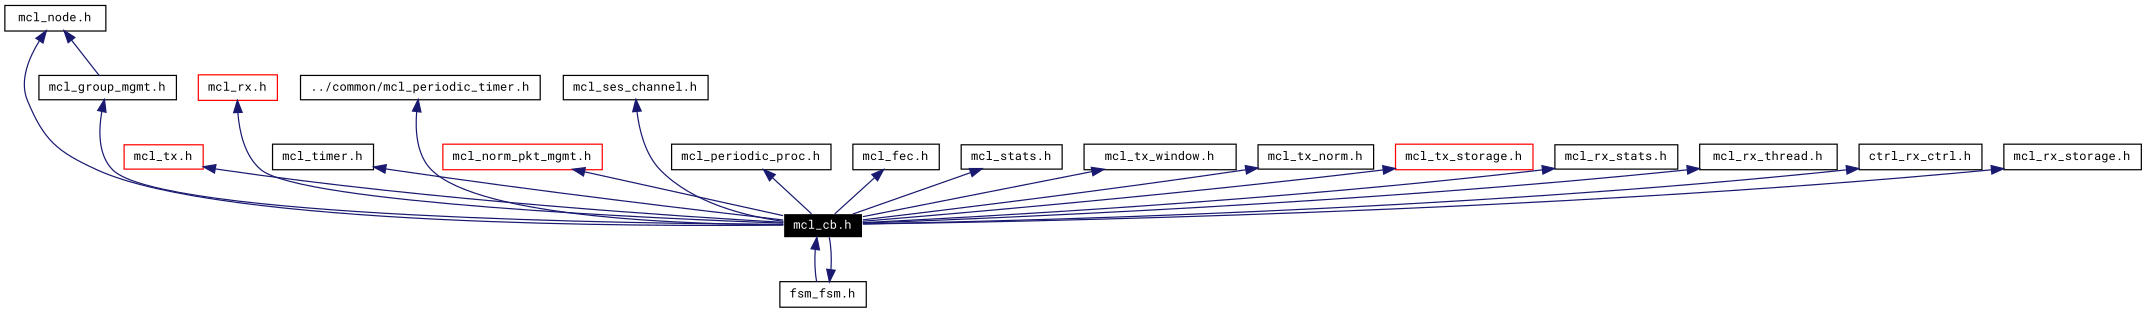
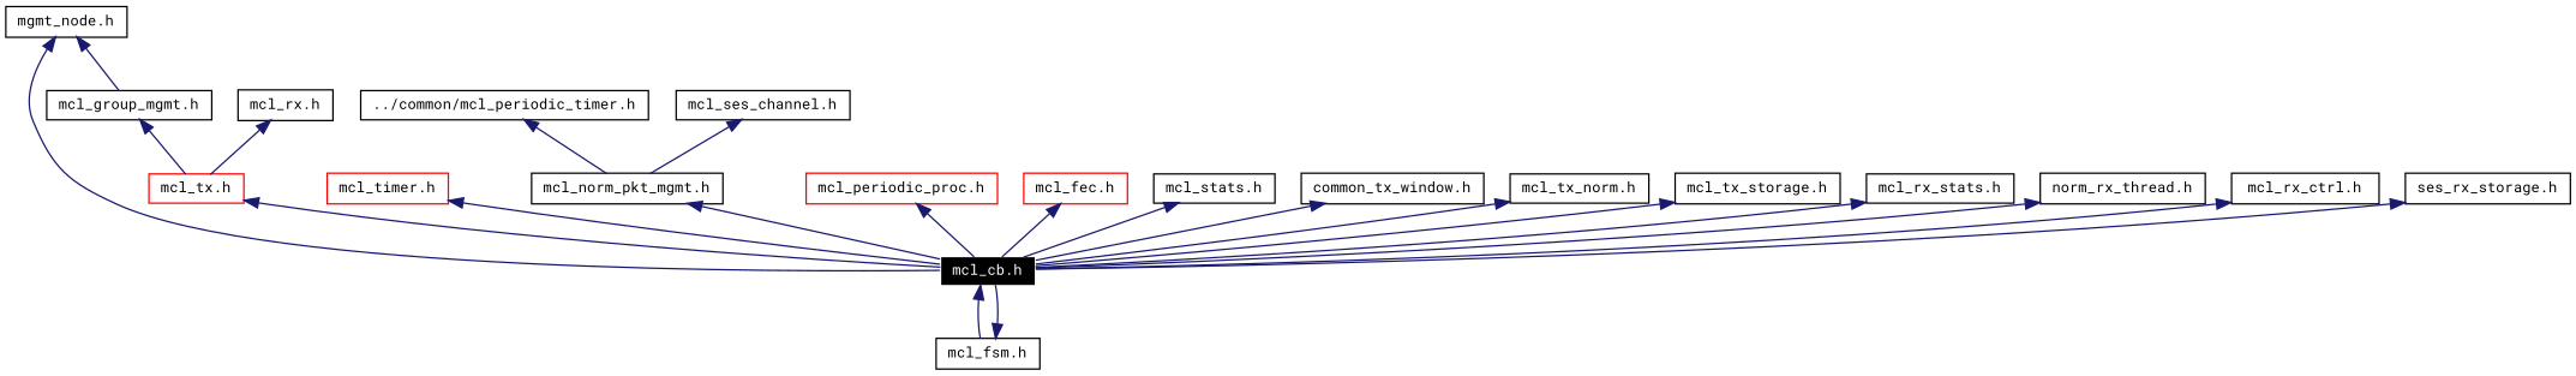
  digraph {
    fontname="Roboto Mono"
    node [color=black fontname="Roboto Mono" fontsize=10 shape=record]
    edge [color=midnightblue dir=back fontname="Roboto Mono" fontsize=10 labelfontname=Helvetica labelfontsize=10 style=solid]
    n1 [color=white fillcolor=black fontcolor=white height=0.2 label="mcl_cb.h" style=filled width=0.4]
-   n2 [height=0.2 label="fsm_fsm.h" width=0.4]
-   n3 [height=0.2 label="mcl_node.h" width=0.4]
+   n2 [height=0.2 label="mcl_fsm.h" width=0.4]
+   n3 [height=0.2 label="mgmt_node.h" width=0.4]
    n4 [height=0.2 label="mcl_group_mgmt.h" width=0.4]
-   n5 [height=0.2 label="mcl_timer.h" width=0.4]
+   n5 [color=red height=0.2 label="mcl_timer.h" width=0.4]
    n6 [height=0.2 label="../common/mcl_periodic_timer.h" width=0.4]
-   n7 [height=0.2 label="mcl_periodic_proc.h" width=0.4]
-   n8 [height=0.2 label="mcl_fec.h" width=0.4]
+   n7 [color=red height=0.2 label="mcl_periodic_proc.h" width=0.4]
+   n8 [color=red height=0.2 label="mcl_fec.h" width=0.4]
    n9 [height=0.2 label="mcl_stats.h" width=0.4]
    n10 [height=0.2 label="mcl_ses_channel.h" width=0.4]
-   n11 [color=red height=0.2 label="mcl_norm_pkt_mgmt.h" width=0.4]
+   n11 [height=0.2 label="mcl_norm_pkt_mgmt.h" width=0.4]
    n12 [color=red height=0.2 label="mcl_tx.h" width=0.4]
-   n13 [height=0.2 label="mcl_tx_window.h" width=0.4]
+   n13 [height=0.2 label="common_tx_window.h" width=0.4]
    n14 [height=0.2 label="mcl_tx_norm.h" width=0.4]
-   n15 [color=red height=0.2 label="mcl_tx_storage.h" width=0.4]
-   n16 [color=red height=0.2 label="mcl_rx.h" width=0.4]
+   n15 [height=0.2 label="mcl_tx_storage.h" width=0.4]
+   n16 [height=0.2 label="mcl_rx.h" width=0.4]
    n17 [height=0.2 label="mcl_rx_stats.h" width=0.4]
-   n18 [height=0.2 label="mcl_rx_thread.h" width=0.4]
-   n19 [height=0.2 label="ctrl_rx_ctrl.h" width=0.4]
-   n20 [height=0.2 label="mcl_rx_storage.h" width=0.4]
+   n18 [height=0.2 label="norm_rx_thread.h" width=0.4]
+   n19 [height=0.2 label="mcl_rx_ctrl.h" width=0.4]
+   n20 [height=0.2 label="ses_rx_storage.h" width=0.4]
    n1 -> n2
    n2 -> n1
    n3 -> n1
    n3 -> n4
-   n4 -> n1
+   n4 -> n12
    n5 -> n1
-   n6 -> n1
+   n6 -> n11
    n7 -> n1
    n8 -> n1
    n9 -> n1
-   n10 -> n1
+   n10 -> n11
    n11 -> n1
    n12 -> n1
    n13 -> n1
    n14 -> n1
    n15 -> n1
-   n16 -> n1
+   n16 -> n12
    n17 -> n1
    n18 -> n1
    n19 -> n1
    n20 -> n1
  }
